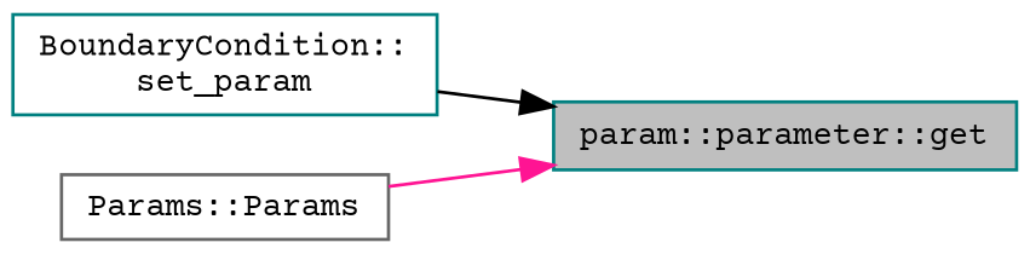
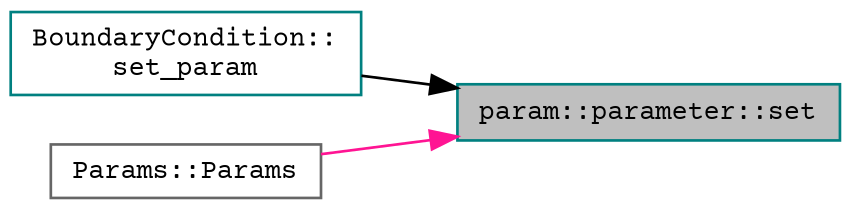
  digraph {
    fontname="Courier Prime"
    rankdir=RL
    node [color=teal fillcolor=white fontname="Courier Prime" fontsize=10 shape=record style=filled]
    edge [dir=back fontname="Courier Prime" fontsize=10 labelfontname=Helvetica labelfontsize=10 style=solid]
-   n1 [fillcolor=grey75 fontcolor=black height=0.2 label="param::parameter::get" width=0.4]
+   n1 [fillcolor=grey75 fontcolor=black height=0.2 label="param::parameter::set" width=0.4]
    n2 [height=0.2 label="BoundaryCondition::\lset_param" width=0.4]
    n3 [color=gray40 height=0.2 label="Params::Params" width=0.4]
    n1 -> n2 [color=black]
    n1 -> n3 [color=deeppink]
  }
